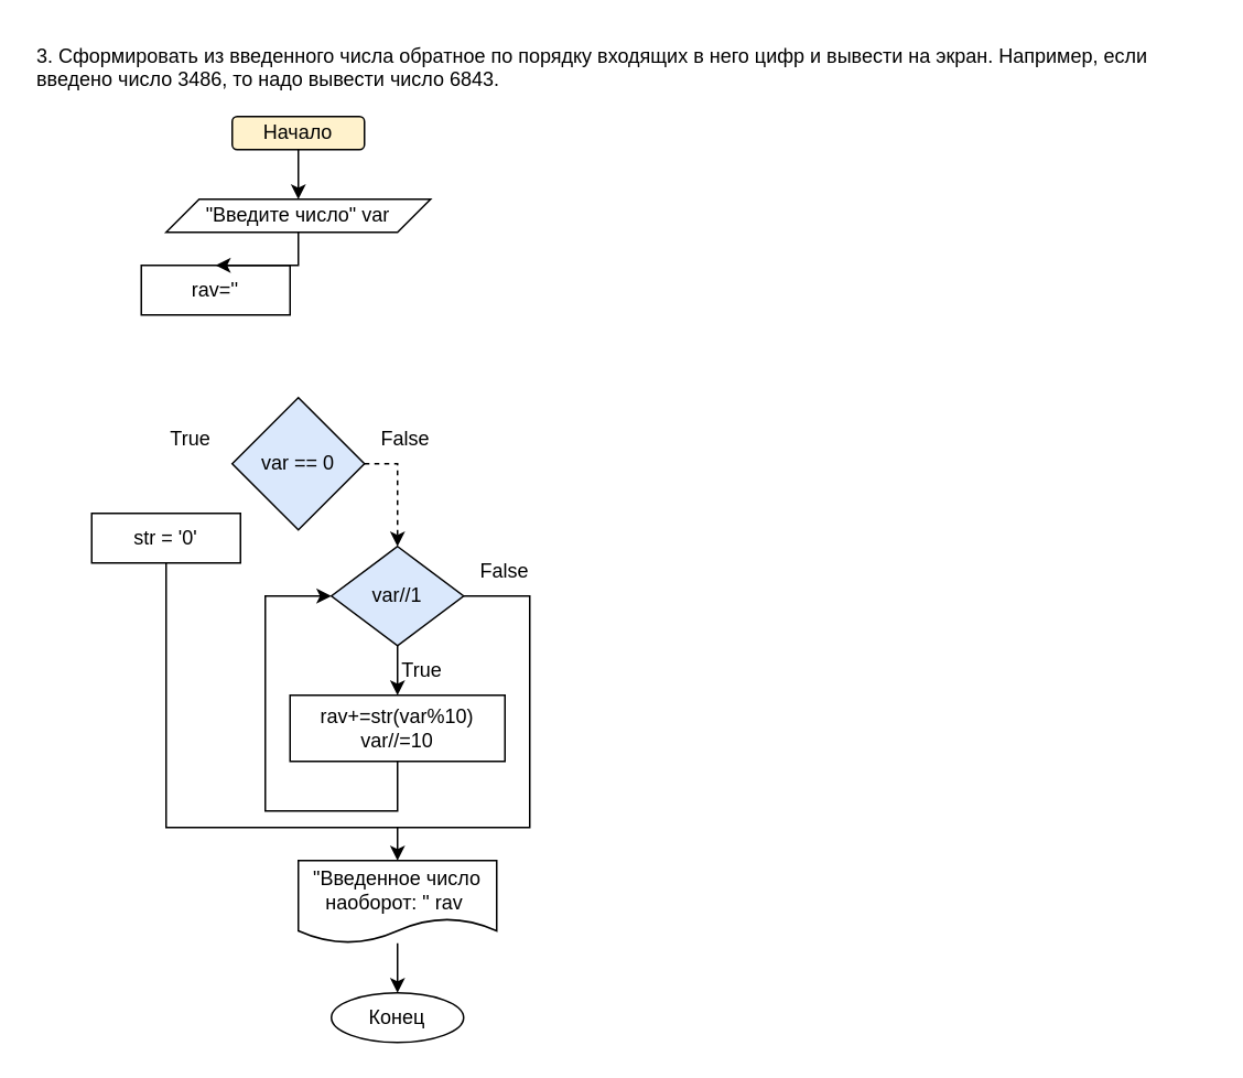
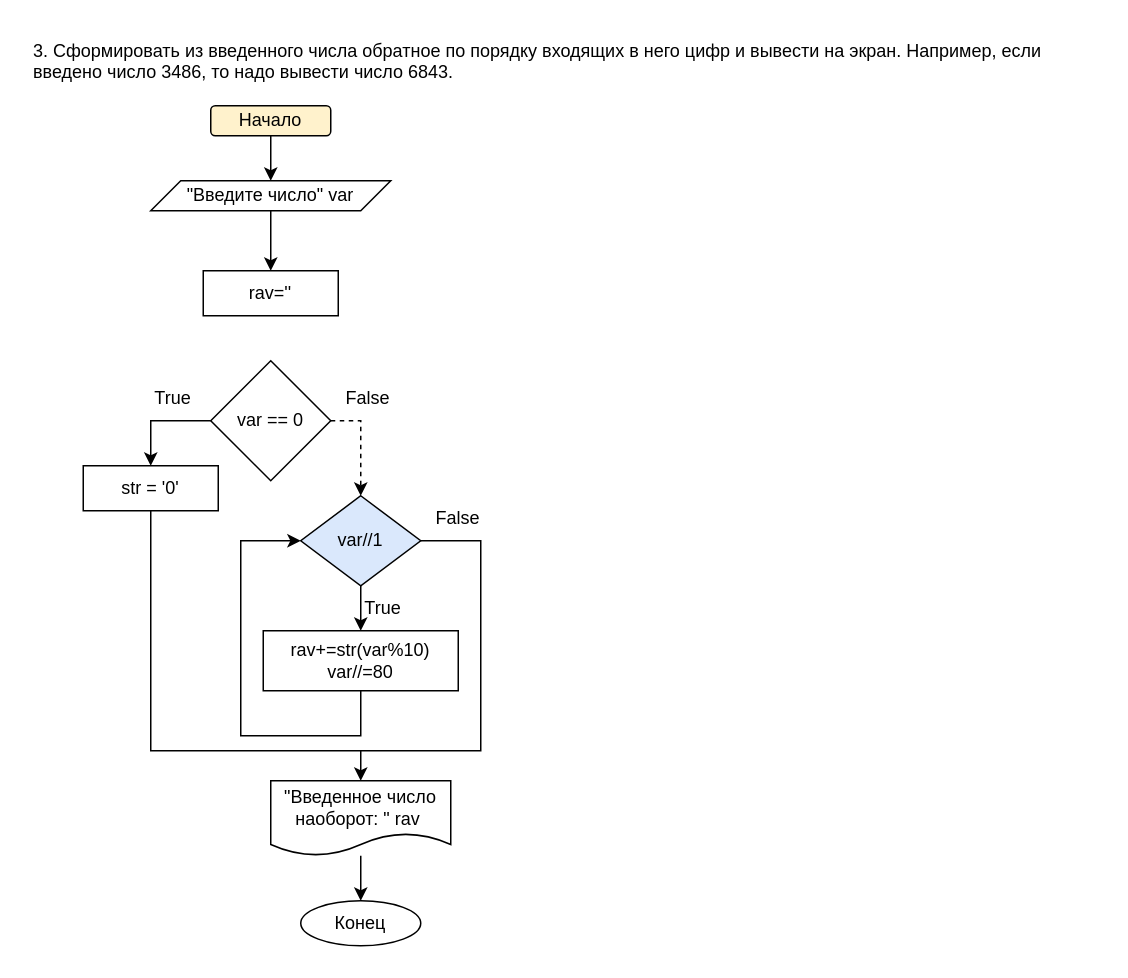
  <mxCell id="0" />
  <mxCell id="1" parent="0" />
  <mxCell id="2" value="" style="edgeStyle=orthogonalEdgeStyle;rounded=0;orthogonalLoop=1;jettySize=auto;html=1;entryX=0.5;entryY=0;entryDx=0;entryDy=0;" parent="1" source="3" target="8" edge="1"><mxGeometry relative="1" as="geometry" /></mxCell>
  <mxCell id="3" value="Начало" style="rounded=1;whiteSpace=wrap;html=1;fillColor=#fff2cc;" parent="1" vertex="1"><mxGeometry x="140" y="70" width="80" height="20" as="geometry" /></mxCell>
- <mxCell id="4" value="rav=''" style="rounded=0;whiteSpace=wrap;html=1;" parent="1" vertex="1"><mxGeometry x="85" y="160" width="90" height="30" as="geometry" /></mxCell>
+ <mxCell id="4" value="rav=''" style="rounded=0;whiteSpace=wrap;html=1;" parent="1" vertex="1"><mxGeometry x="135" y="180" width="90" height="30" as="geometry" /></mxCell>
  <mxCell id="5" style="edgeStyle=orthogonalEdgeStyle;rounded=0;orthogonalLoop=1;jettySize=auto;html=1;entryX=0.5;entryY=0;entryDx=0;entryDy=0;" parent="1" source="6" target="16" edge="1"><mxGeometry relative="1" as="geometry"><mxPoint x="240" y="440" as="targetPoint" /></mxGeometry></mxCell>
  <mxCell id="6" value="var//1" style="rhombus;whiteSpace=wrap;html=1;fillColor=#dae8fc;" parent="1" vertex="1"><mxGeometry x="200" y="330" width="80" height="60" as="geometry" /></mxCell>
  <mxCell id="7" style="edgeStyle=orthogonalEdgeStyle;rounded=0;orthogonalLoop=1;jettySize=auto;html=1;entryX=0.5;entryY=0;entryDx=0;entryDy=0;" parent="1" source="8" target="4" edge="1"><mxGeometry relative="1" as="geometry" /></mxCell>
  <mxCell id="8" value="&quot;Введите число&quot; var" style="shape=parallelogram;perimeter=parallelogramPerimeter;whiteSpace=wrap;html=1;fixedSize=1;" parent="1" vertex="1"><mxGeometry x="100" y="120" width="160" height="20" as="geometry" /></mxCell>
  <mxCell id="9" value="" style="edgeStyle=orthogonalEdgeStyle;rounded=0;orthogonalLoop=1;jettySize=auto;html=1;" parent="1" source="10" target="11" edge="1"><mxGeometry relative="1" as="geometry" /></mxCell>
  <mxCell id="10" value="&quot;Введенное число наоборот: &quot; rav&amp;nbsp;" style="shape=document;whiteSpace=wrap;html=1;boundedLbl=1;" parent="1" vertex="1"><mxGeometry x="180" y="520" width="120" height="50" as="geometry" /></mxCell>
  <mxCell id="11" value="Конец" style="ellipse;whiteSpace=wrap;html=1;" parent="1" vertex="1"><mxGeometry x="200" y="600" width="80" height="30" as="geometry" /></mxCell>
  <mxCell id="12" value="" style="endArrow=classic;html=1;rounded=0;exitX=1;exitY=0.5;exitDx=0;exitDy=0;entryX=0.5;entryY=0;entryDx=0;entryDy=0;" parent="1" source="6" target="10" edge="1"><mxGeometry width="50" height="50" relative="1" as="geometry"><mxPoint x="400" y="600" as="sourcePoint" /><mxPoint x="500" y="550" as="targetPoint" /><Array as="points"><mxPoint x="320" y="360" /><mxPoint x="320" y="500" /><mxPoint x="240" y="500" /></Array></mxGeometry></mxCell>
  <mxCell id="13" value="" style="endArrow=classic;html=1;rounded=0;exitX=0.5;exitY=1;exitDx=0;exitDy=0;entryX=0;entryY=0.5;entryDx=0;entryDy=0;" parent="1" source="16" target="6" edge="1"><mxGeometry width="50" height="50" relative="1" as="geometry"><mxPoint x="230" y="675" as="sourcePoint" /><mxPoint x="120" y="360" as="targetPoint" /><Array as="points"><mxPoint x="240" y="490" /><mxPoint x="160" y="490" /><mxPoint x="160" y="360" /></Array></mxGeometry></mxCell>
  <mxCell id="14" value="True" style="text;html=1;strokeColor=none;fillColor=none;align=center;verticalAlign=middle;whiteSpace=wrap;rounded=0;" parent="1" vertex="1"><mxGeometry x="225" y="390" width="60" height="30" as="geometry" /></mxCell>
  <mxCell id="15" value="False" style="text;html=1;strokeColor=none;fillColor=none;align=center;verticalAlign=middle;whiteSpace=wrap;rounded=0;" parent="1" vertex="1"><mxGeometry x="275" y="330" width="60" height="30" as="geometry" /></mxCell>
- <mxCell id="16" value="rav+=str(var%10)&lt;br&gt;var//=10" style="rounded=0;whiteSpace=wrap;html=1;" parent="1" vertex="1"><mxGeometry x="175" y="420" width="130" height="40" as="geometry" /></mxCell>
+ <mxCell id="16" value="rav+=str(var%10)&lt;br&gt;var//=80" style="rounded=0;whiteSpace=wrap;html=1;" parent="1" vertex="1"><mxGeometry x="175" y="420" width="130" height="40" as="geometry" /></mxCell>
  <mxCell id="17" value="3. Сформировать из введенного числа обратное по порядку входящих в него цифр и вывести на экран. Например, если введено число 3486, то надо вывести число 6843." style="text;whiteSpace=wrap;html=1;" parent="1" vertex="1"><mxGeometry x="20" y="20" width="710" height="40" as="geometry" /></mxCell>
- <mxCell id="18" value="var == 0" style="rhombus;whiteSpace=wrap;html=1;fillColor=#dae8fc;" vertex="1" parent="1"><mxGeometry x="140" y="240" width="80" height="80" as="geometry" /></mxCell>
+ <mxCell id="18" value="var == 0" style="rhombus;whiteSpace=wrap;html=1;" vertex="1" parent="1"><mxGeometry x="140" y="240" width="80" height="80" as="geometry" /></mxCell>
  <mxCell id="19" value="str = '0'" style="rounded=0;whiteSpace=wrap;html=1;" vertex="1" parent="1"><mxGeometry x="55" y="310" width="90" height="30" as="geometry" /></mxCell>
+ <mxCell id="20" value="" style="endArrow=classic;html=1;rounded=0;exitX=0;exitY=0.5;exitDx=0;exitDy=0;entryX=0.5;entryY=0;entryDx=0;entryDy=0;" edge="1" parent="1" source="18" target="19"><mxGeometry width="50" height="50" relative="1" as="geometry"><mxPoint x="80" y="290" as="sourcePoint" /><mxPoint x="130" y="240" as="targetPoint" /><Array as="points"><mxPoint x="100" y="280" /></Array></mxGeometry></mxCell>
  <mxCell id="21" value="" style="endArrow=none;html=1;rounded=0;entryX=0.5;entryY=1;entryDx=0;entryDy=0;" edge="1" parent="1" target="19"><mxGeometry width="50" height="50" relative="1" as="geometry"><mxPoint x="240" y="500" as="sourcePoint" /><mxPoint x="110" y="400" as="targetPoint" /><Array as="points"><mxPoint x="100" y="500" /></Array></mxGeometry></mxCell>
  <mxCell id="22" value="" style="endArrow=classic;html=1;rounded=0;exitX=1;exitY=0.5;exitDx=0;exitDy=0;entryX=0.5;entryY=0;entryDx=0;entryDy=0;dashed=1;" edge="1" parent="1" source="18" target="6"><mxGeometry width="50" height="50" relative="1" as="geometry"><mxPoint x="230" y="290" as="sourcePoint" /><mxPoint x="340" y="240" as="targetPoint" /><Array as="points"><mxPoint x="240" y="280" /></Array></mxGeometry></mxCell>
  <mxCell id="23" value="False" style="text;html=1;strokeColor=none;fillColor=none;align=center;verticalAlign=middle;whiteSpace=wrap;rounded=0;" vertex="1" parent="1"><mxGeometry x="215" y="250" width="60" height="30" as="geometry" /></mxCell>
  <mxCell id="24" value="True" style="text;html=1;strokeColor=none;fillColor=none;align=center;verticalAlign=middle;whiteSpace=wrap;rounded=0;" vertex="1" parent="1"><mxGeometry x="85" y="250" width="60" height="30" as="geometry" /></mxCell>
